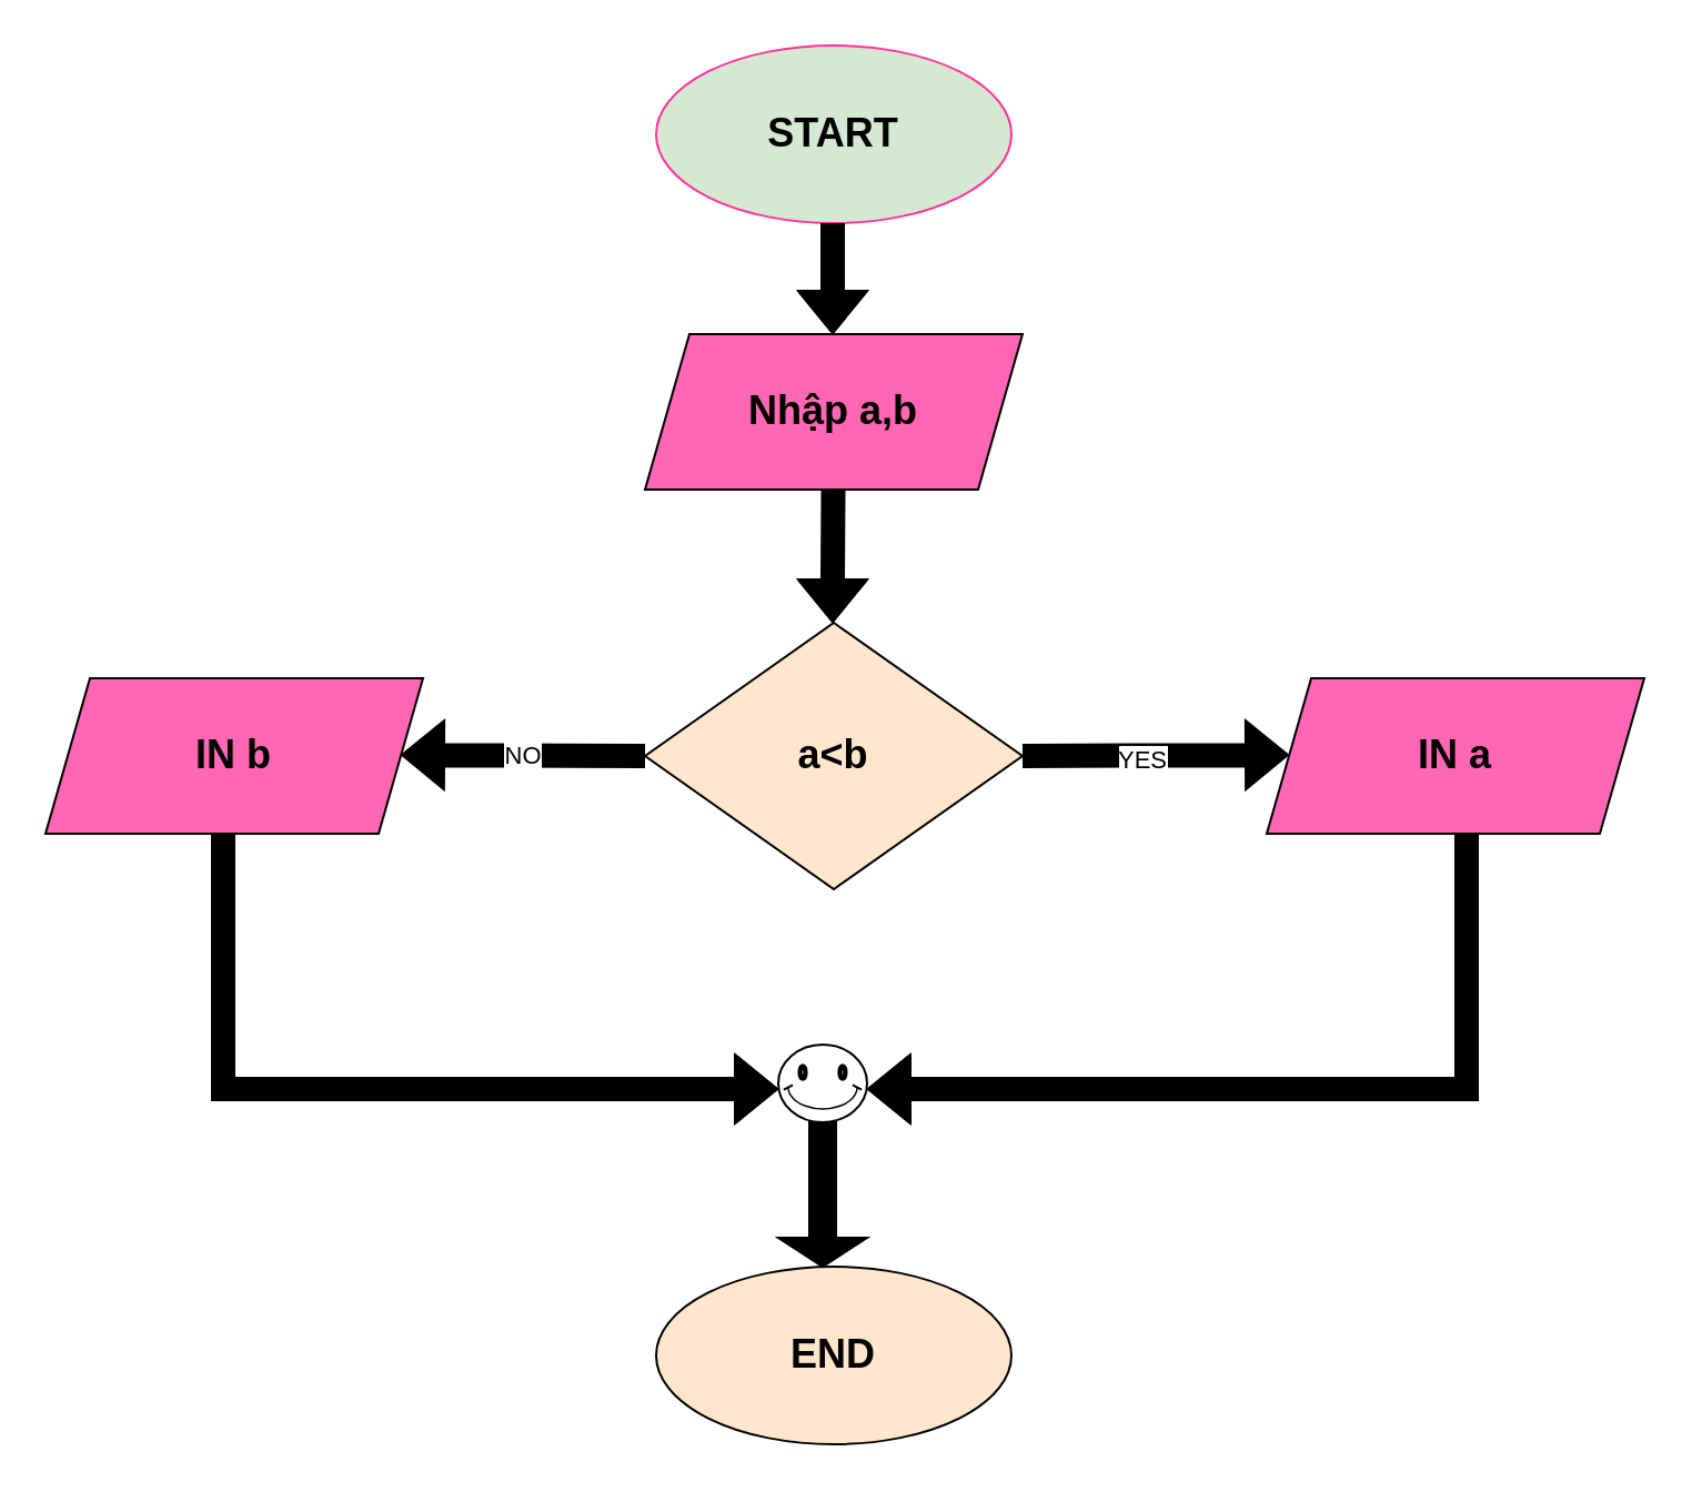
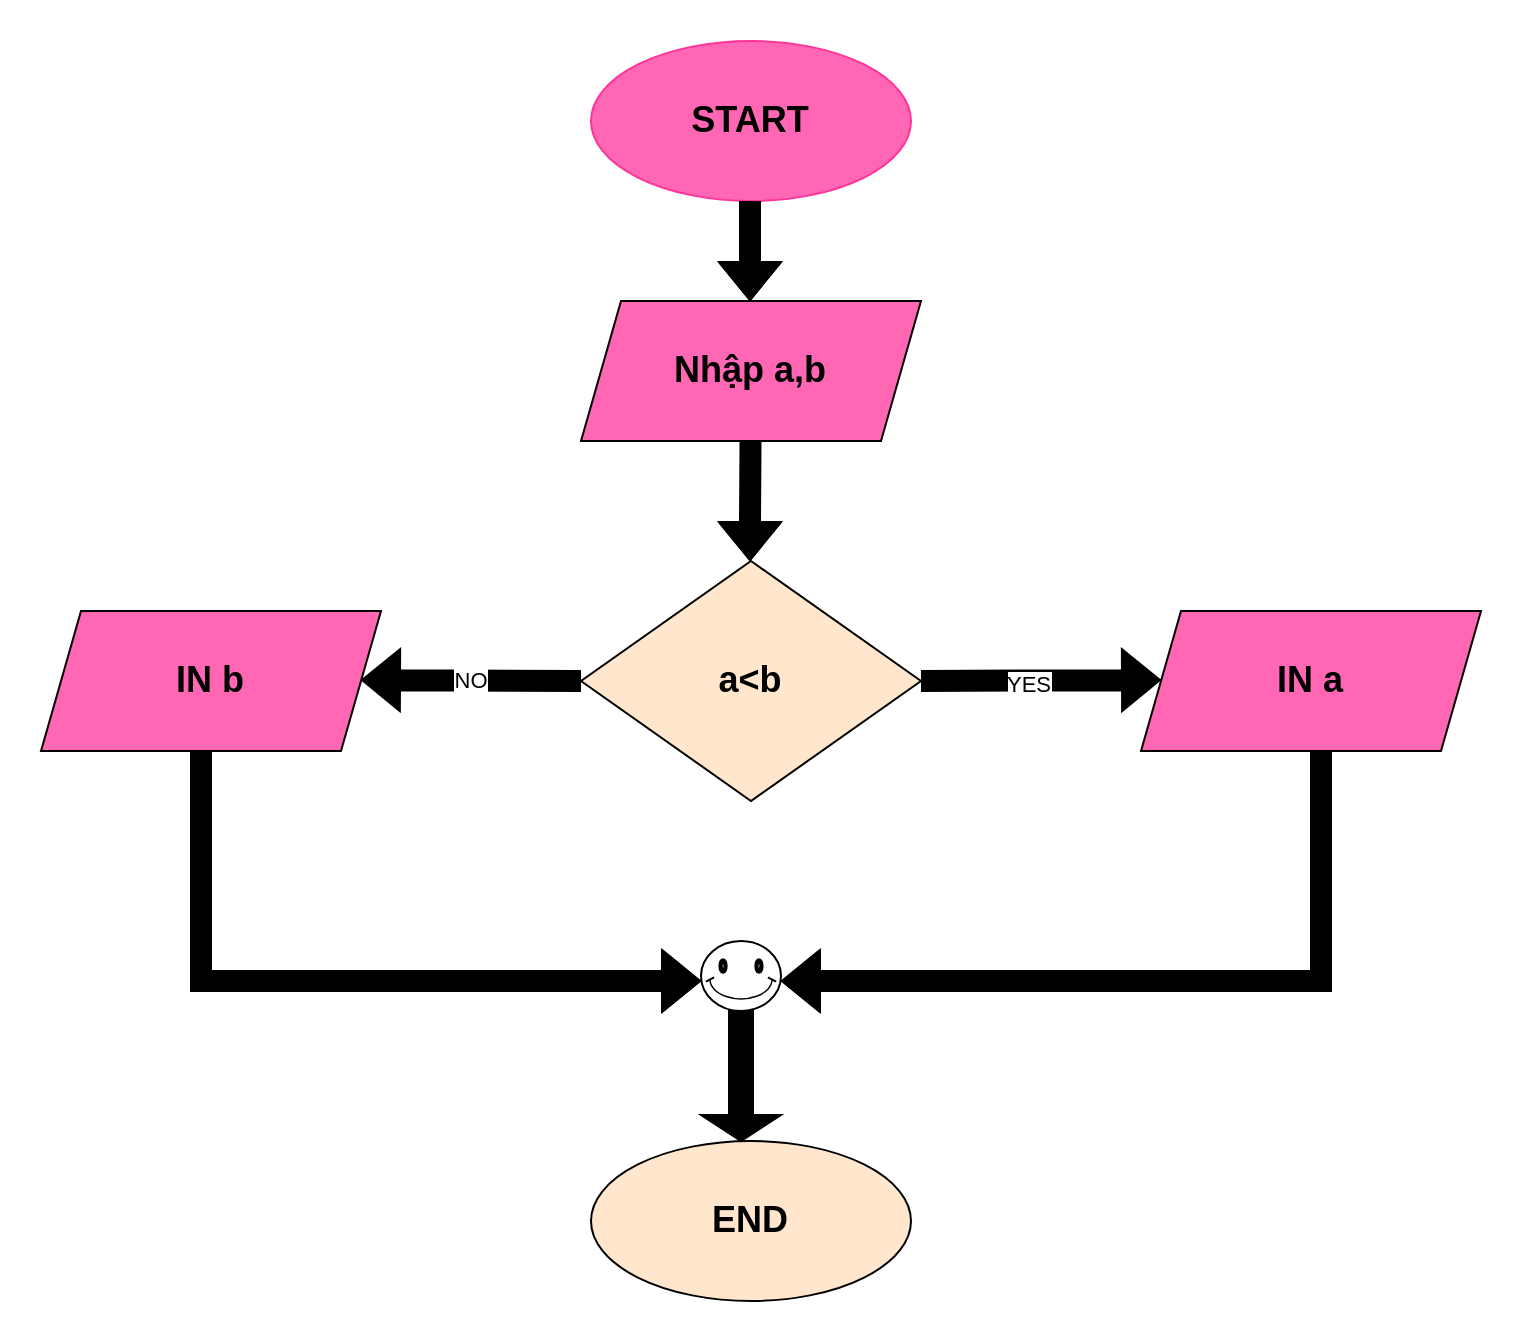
  <mxCell id="0" />
  <mxCell id="1" parent="0" />
- <mxCell id="2" value="&lt;b&gt;&lt;font style=&quot;font-size: 18px;&quot;&gt;START&lt;/font&gt;&lt;/b&gt;" style="ellipse;whiteSpace=wrap;html=1;strokeColor=#FF3399;fillColor=#d5e8d4;" vertex="1" parent="1"><mxGeometry x="295" y="20" width="160" height="80" as="geometry" /></mxCell>
+ <mxCell id="2" value="&lt;b&gt;&lt;font style=&quot;font-size: 18px;&quot;&gt;START&lt;/font&gt;&lt;/b&gt;" style="ellipse;whiteSpace=wrap;html=1;strokeColor=#FF3399;fillColor=#FF66B3;" vertex="1" parent="1"><mxGeometry x="295" y="20" width="160" height="80" as="geometry" /></mxCell>
  <mxCell id="3" value="" style="shape=flexArrow;endArrow=classic;html=1;rounded=0;exitX=1;exitY=0.5;exitDx=0;exitDy=0;fillColor=#000000;" edge="1" parent="1" source="10"><mxGeometry x="0.162" y="-70" width="50" height="50" relative="1" as="geometry"><mxPoint x="440" y="339.5" as="sourcePoint" /><mxPoint x="580" y="339.5" as="targetPoint" /><Array as="points" /><mxPoint as="offset" /></mxGeometry></mxCell>
  <mxCell id="4" value="YES" style="edgeLabel;html=1;align=center;verticalAlign=middle;resizable=0;points=[];" vertex="1" connectable="0" parent="3"><mxGeometry x="-0.122" y="-2" relative="1" as="geometry"><mxPoint as="offset" /></mxGeometry></mxCell>
  <mxCell id="5" value="&lt;b style=&quot;&quot;&gt;&lt;font style=&quot;font-size: 18px;&quot; face=&quot;Helvetica&quot;&gt;Nhập a,b&lt;/font&gt;&lt;/b&gt;" style="shape=parallelogram;perimeter=parallelogramPerimeter;whiteSpace=wrap;html=1;fixedSize=1;fillColor=#FF66B3;" vertex="1" parent="1"><mxGeometry x="290" y="150" width="170" height="70" as="geometry" /></mxCell>
  <mxCell id="6" value="" style="shape=flexArrow;endArrow=classic;html=1;rounded=0;fillColor=#000000;" edge="1" parent="1"><mxGeometry width="50" height="50" relative="1" as="geometry"><mxPoint x="374.5" y="100" as="sourcePoint" /><mxPoint x="374.5" y="150" as="targetPoint" /><Array as="points"><mxPoint x="374.5" y="130" /></Array></mxGeometry></mxCell>
  <mxCell id="7" value="" style="shape=flexArrow;endArrow=classic;html=1;rounded=0;fillColor=#000000;" edge="1" parent="1" source="5"><mxGeometry width="50" height="50" relative="1" as="geometry"><mxPoint x="374.5" y="230" as="sourcePoint" /><mxPoint x="374.5" y="280" as="targetPoint" /><Array as="points"><mxPoint x="374.5" y="260" /></Array></mxGeometry></mxCell>
  <mxCell id="8" value="&lt;font style=&quot;font-size: 18px;&quot;&gt;&lt;b&gt;END&lt;/b&gt;&lt;/font&gt;" style="ellipse;whiteSpace=wrap;html=1;fillColor=#ffe6cc;" vertex="1" parent="1"><mxGeometry x="295" y="570" width="160" height="80" as="geometry" /></mxCell>
  <mxCell id="9" value="&lt;font style=&quot;font-size: 18px;&quot;&gt;&lt;b&gt;IN b&lt;/b&gt;&lt;/font&gt;" style="shape=parallelogram;perimeter=parallelogramPerimeter;whiteSpace=wrap;html=1;fixedSize=1;fillColor=#FF66B3;" vertex="1" parent="1"><mxGeometry x="20" y="305" width="170" height="70" as="geometry" /></mxCell>
  <mxCell id="10" value="&lt;font style=&quot;font-size: 18px;&quot;&gt;&lt;b style=&quot;&quot;&gt;a&amp;lt;b&lt;/b&gt;&lt;/font&gt;" style="rhombus;whiteSpace=wrap;html=1;fillColor=#ffe6cc;" vertex="1" parent="1"><mxGeometry x="290" y="280" width="170" height="120" as="geometry" /></mxCell>
  <mxCell id="11" value="&lt;font style=&quot;font-size: 18px;&quot;&gt;&lt;b&gt;IN a&lt;/b&gt;&lt;/font&gt;" style="shape=parallelogram;perimeter=parallelogramPerimeter;whiteSpace=wrap;html=1;fixedSize=1;fillColor=#FF66B3;" vertex="1" parent="1"><mxGeometry x="570" y="305" width="170" height="70" as="geometry" /></mxCell>
  <mxCell id="12" value="" style="shape=flexArrow;endArrow=classic;html=1;rounded=0;fillColor=#000000;" edge="1" parent="1"><mxGeometry width="50" height="50" relative="1" as="geometry"><mxPoint x="100" y="375" as="sourcePoint" /><mxPoint x="350" y="490" as="targetPoint" /><Array as="points"><mxPoint x="100" y="490" /></Array></mxGeometry></mxCell>
  <mxCell id="13" value="" style="shape=flexArrow;endArrow=classic;html=1;rounded=0;fillColor=#000000;" edge="1" parent="1"><mxGeometry width="50" height="50" relative="1" as="geometry"><mxPoint x="660" y="375" as="sourcePoint" /><mxPoint x="390" y="490" as="targetPoint" /><Array as="points"><mxPoint x="660" y="490" /></Array></mxGeometry></mxCell>
  <mxCell id="14" value="" style="verticalLabelPosition=bottom;verticalAlign=top;html=1;shape=mxgraph.basic.smiley" vertex="1" parent="1"><mxGeometry x="350" y="470" width="40" height="35" as="geometry" /></mxCell>
  <mxCell id="15" value="" style="shape=singleArrow;direction=south;whiteSpace=wrap;html=1;fillColor=#000000;" vertex="1" parent="1"><mxGeometry x="350" y="505" width="40" height="65" as="geometry" /></mxCell>
  <mxCell id="16" value="NO" style="shape=flexArrow;endArrow=classic;html=1;rounded=0;fillColor=#000000;" edge="1" parent="1"><mxGeometry width="50" height="50" relative="1" as="geometry"><mxPoint x="290" y="340" as="sourcePoint" /><mxPoint x="180" y="339.5" as="targetPoint" /></mxGeometry></mxCell>
